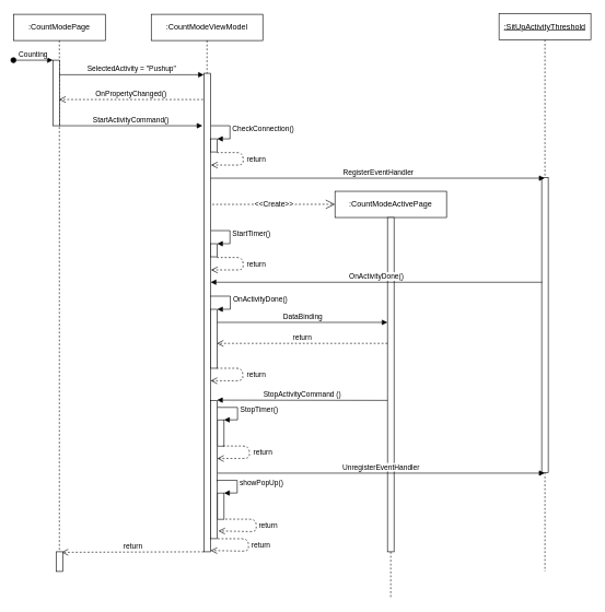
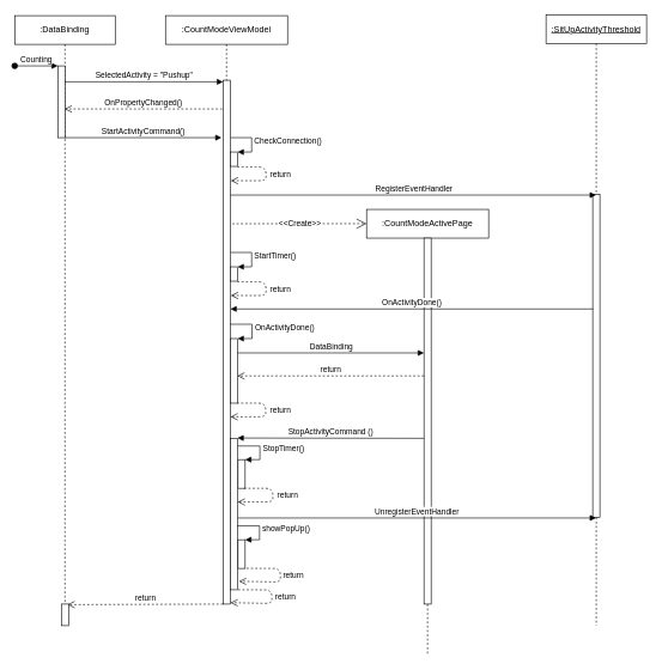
  <mxCell id="0" />
  <mxCell id="1" parent="0" />
  <mxCell id="2" value=":CountModeViewModel" style="shape=umlLifeline;perimeter=lifelinePerimeter;whiteSpace=wrap;html=1;container=1;collapsible=0;recursiveResize=0;outlineConnect=0;" parent="1" vertex="1"><mxGeometry x="230" y="21" width="170" height="820" as="geometry" /></mxCell>
  <mxCell id="3" value="" style="html=1;points=[];perimeter=orthogonalPerimeter;" parent="2" vertex="1"><mxGeometry x="80.5" y="90" width="10" height="730" as="geometry" /></mxCell>
  <mxCell id="4" value="" style="html=1;points=[];perimeter=orthogonalPerimeter;" vertex="1" parent="2"><mxGeometry x="90.5" y="350" width="10" height="20" as="geometry" /></mxCell>
  <mxCell id="5" value="StartTimer()" style="edgeStyle=orthogonalEdgeStyle;html=1;align=left;spacingLeft=2;endArrow=block;rounded=0;entryX=1;entryY=0;exitX=1.03;exitY=0.349;exitDx=0;exitDy=0;exitPerimeter=0;" edge="1" target="4" parent="2"><mxGeometry relative="1" as="geometry"><mxPoint x="91" y="330" as="sourcePoint" /><Array as="points"><mxPoint x="120" y="330" /><mxPoint x="120" y="350" /></Array></mxGeometry></mxCell>
  <mxCell id="6" value="return" style="html=1;verticalAlign=bottom;endArrow=open;dashed=1;endSize=8;" edge="1" parent="2"><mxGeometry x="0.093" y="-20" relative="1" as="geometry"><mxPoint x="100" y="371" as="sourcePoint" /><mxPoint x="91" y="390" as="targetPoint" /><Array as="points"><mxPoint x="140" y="371" /><mxPoint x="140" y="390" /></Array><mxPoint x="20" y="20" as="offset" /></mxGeometry></mxCell>
- <mxCell id="7" value=":CountModePage" style="shape=umlLifeline;perimeter=lifelinePerimeter;whiteSpace=wrap;html=1;container=1;collapsible=0;recursiveResize=0;outlineConnect=0;" parent="1" vertex="1"><mxGeometry x="20" y="21" width="140" height="830" as="geometry" /></mxCell>
+ <mxCell id="7" value=":DataBinding" style="shape=umlLifeline;perimeter=lifelinePerimeter;whiteSpace=wrap;html=1;container=1;collapsible=0;recursiveResize=0;outlineConnect=0;" parent="1" vertex="1"><mxGeometry x="20" y="21" width="140" height="830" as="geometry" /></mxCell>
  <mxCell id="8" value="" style="html=1;points=[];perimeter=orthogonalPerimeter;" parent="7" vertex="1"><mxGeometry x="60" y="70" width="10" height="100" as="geometry" /></mxCell>
  <mxCell id="9" value="Counting" style="html=1;verticalAlign=bottom;startArrow=oval;endArrow=block;startSize=8;" parent="7" target="8" edge="1"><mxGeometry relative="1" as="geometry"><mxPoint y="70" as="sourcePoint" /></mxGeometry></mxCell>
  <mxCell id="10" value="SelectedActivity = &quot;Pushup&quot;" style="html=1;verticalAlign=bottom;endArrow=block;entryX=-0.04;entryY=0.003;entryDx=0;entryDy=0;entryPerimeter=0;" parent="1" source="7" target="3" edge="1"><mxGeometry relative="1" as="geometry"><mxPoint x="240" y="101" as="sourcePoint" /></mxGeometry></mxCell>
  <mxCell id="11" value=":CountModeActivePage" style="shape=umlLifeline;perimeter=lifelinePerimeter;whiteSpace=wrap;html=1;container=1;collapsible=0;recursiveResize=0;outlineConnect=0;" parent="1" vertex="1"><mxGeometry x="510" y="291" width="170" height="620" as="geometry" /></mxCell>
  <mxCell id="12" value="" style="html=1;points=[];perimeter=orthogonalPerimeter;" vertex="1" parent="11"><mxGeometry x="80" y="40" width="10" height="510" as="geometry" /></mxCell>
  <mxCell id="13" value="&amp;lt;&amp;lt;Create&amp;gt;&amp;gt;" style="endArrow=open;endSize=12;dashed=1;html=1;entryX=0;entryY=0.032;entryDx=0;entryDy=0;entryPerimeter=0;" parent="1" target="11" edge="1"><mxGeometry width="160" relative="1" as="geometry"><mxPoint x="323" y="311" as="sourcePoint" /><mxPoint x="470" y="421" as="targetPoint" /></mxGeometry></mxCell>
  <mxCell id="14" value="OnPropertyChanged()" style="html=1;verticalAlign=bottom;endArrow=open;dashed=1;endSize=8;" edge="1" parent="1" target="7"><mxGeometry relative="1" as="geometry"><mxPoint x="309" y="151" as="sourcePoint" /><mxPoint x="100" y="131" as="targetPoint" /></mxGeometry></mxCell>
  <mxCell id="15" value="StartActivityCommand()" style="html=1;verticalAlign=bottom;endArrow=block;" edge="1" parent="1" source="7"><mxGeometry width="80" relative="1" as="geometry"><mxPoint x="100" y="161" as="sourcePoint" /><mxPoint x="308" y="191" as="targetPoint" /><Array as="points" /></mxGeometry></mxCell>
  <mxCell id="16" value="" style="html=1;points=[];perimeter=orthogonalPerimeter;" vertex="1" parent="1"><mxGeometry x="320.5" y="211" width="10" height="20" as="geometry" /></mxCell>
  <mxCell id="17" value="CheckConnection()" style="edgeStyle=orthogonalEdgeStyle;html=1;align=left;spacingLeft=2;endArrow=block;rounded=0;entryX=1;entryY=0;exitX=1.03;exitY=0.349;exitDx=0;exitDy=0;exitPerimeter=0;" edge="1" target="16" parent="1"><mxGeometry relative="1" as="geometry"><mxPoint x="321" y="191" as="sourcePoint" /><Array as="points"><mxPoint x="350" y="191" /><mxPoint x="350" y="211" /></Array></mxGeometry></mxCell>
  <mxCell id="18" value="return" style="html=1;verticalAlign=bottom;endArrow=open;dashed=1;endSize=8;" edge="1" parent="1"><mxGeometry x="0.093" y="-20" relative="1" as="geometry"><mxPoint x="330" y="232" as="sourcePoint" /><mxPoint x="321" y="251" as="targetPoint" /><Array as="points"><mxPoint x="370" y="232" /><mxPoint x="370" y="251" /></Array><mxPoint x="20" y="20" as="offset" /></mxGeometry></mxCell>
  <mxCell id="19" value="&lt;u&gt;:SitUpActivityThreshold&lt;/u&gt;" style="shape=umlLifeline;perimeter=lifelinePerimeter;whiteSpace=wrap;html=1;container=1;collapsible=0;recursiveResize=0;outlineConnect=0;" vertex="1" parent="1"><mxGeometry x="760" y="20" width="140" height="851" as="geometry" /></mxCell>
  <mxCell id="20" value="" style="html=1;points=[];perimeter=orthogonalPerimeter;" vertex="1" parent="19"><mxGeometry x="65" y="250" width="10" height="450" as="geometry" /></mxCell>
  <mxCell id="21" value="RegisterEventHandler" style="html=1;verticalAlign=bottom;endArrow=block;" edge="1" parent="1" target="19"><mxGeometry width="80" relative="1" as="geometry"><mxPoint x="320.5" y="271" as="sourcePoint" /><mxPoint x="820" y="271" as="targetPoint" /></mxGeometry></mxCell>
  <mxCell id="22" value="OnActivityDone()" style="html=1;verticalAlign=bottom;endArrow=block;exitX=0.067;exitY=0.355;exitDx=0;exitDy=0;exitPerimeter=0;" edge="1" parent="1" source="20" target="3"><mxGeometry width="80" relative="1" as="geometry"><mxPoint x="820" y="430" as="sourcePoint" /><mxPoint x="550" y="471" as="targetPoint" /></mxGeometry></mxCell>
  <mxCell id="23" value="" style="html=1;points=[];perimeter=orthogonalPerimeter;" vertex="1" parent="1"><mxGeometry x="320.5" y="471" width="10" height="90" as="geometry" /></mxCell>
  <mxCell id="24" value="OnActivityDone()" style="edgeStyle=orthogonalEdgeStyle;html=1;align=left;spacingLeft=2;endArrow=block;rounded=0;entryX=1;entryY=0;" edge="1" target="23" parent="1"><mxGeometry relative="1" as="geometry"><mxPoint x="320" y="451" as="sourcePoint" /><Array as="points"><mxPoint x="350.5" y="451" /></Array></mxGeometry></mxCell>
  <mxCell id="25" value="DataBinding" style="html=1;verticalAlign=bottom;endArrow=block;" edge="1" parent="1" target="12"><mxGeometry width="80" relative="1" as="geometry"><mxPoint x="330.5" y="491" as="sourcePoint" /><mxPoint x="410.5" y="491" as="targetPoint" /></mxGeometry></mxCell>
  <mxCell id="26" value="StopActivityCommand ()" style="html=1;verticalAlign=bottom;endArrow=block;entryX=0.983;entryY=-0.002;entryDx=0;entryDy=0;entryPerimeter=0;" edge="1" parent="1" target="32"><mxGeometry width="80" relative="1" as="geometry"><mxPoint x="590" y="610" as="sourcePoint" /><mxPoint x="340" y="610" as="targetPoint" /></mxGeometry></mxCell>
  <mxCell id="27" value="return" style="html=1;verticalAlign=bottom;endArrow=open;dashed=1;endSize=8;" edge="1" parent="1"><mxGeometry x="0.093" y="-20" relative="1" as="geometry"><mxPoint x="329.5" y="561" as="sourcePoint" /><mxPoint x="320.5" y="580" as="targetPoint" /><Array as="points"><mxPoint x="369.5" y="561" /><mxPoint x="369.5" y="580" /></Array><mxPoint x="20" y="20" as="offset" /></mxGeometry></mxCell>
  <mxCell id="28" value="return" style="html=1;verticalAlign=bottom;endArrow=open;dashed=1;endSize=8;" edge="1" parent="1"><mxGeometry relative="1" as="geometry"><mxPoint x="590" y="523" as="sourcePoint" /><mxPoint x="330" y="523" as="targetPoint" /></mxGeometry></mxCell>
  <mxCell id="29" value="" style="html=1;points=[];perimeter=orthogonalPerimeter;" vertex="1" parent="1"><mxGeometry x="331" y="639.67" width="10" height="40" as="geometry" /></mxCell>
  <mxCell id="30" value="StopTimer()" style="edgeStyle=orthogonalEdgeStyle;html=1;align=left;spacingLeft=2;endArrow=block;rounded=0;entryX=1;entryY=0;exitX=0.917;exitY=0.802;exitDx=0;exitDy=0;exitPerimeter=0;" edge="1" target="29" parent="1"><mxGeometry relative="1" as="geometry"><mxPoint x="330.5" y="620.673" as="sourcePoint" /><Array as="points"><mxPoint x="361.5" y="620.34" /><mxPoint x="361.5" y="640.34" /></Array></mxGeometry></mxCell>
  <mxCell id="31" value="return" style="html=1;verticalAlign=bottom;endArrow=open;dashed=1;endSize=8;" edge="1" parent="1"><mxGeometry x="0.093" y="-20" relative="1" as="geometry"><mxPoint x="339.5" y="679.67" as="sourcePoint" /><mxPoint x="330.5" y="698.67" as="targetPoint" /><Array as="points"><mxPoint x="379.5" y="679.67" /><mxPoint x="379.5" y="698.67" /></Array><mxPoint x="20" y="20" as="offset" /></mxGeometry></mxCell>
  <mxCell id="32" value="" style="html=1;points=[];perimeter=orthogonalPerimeter;" vertex="1" parent="1"><mxGeometry x="320.5" y="610" width="10" height="211" as="geometry" /></mxCell>
  <mxCell id="33" value="UnregisterEventHandler" style="html=1;verticalAlign=bottom;endArrow=block;" edge="1" parent="1" target="19"><mxGeometry width="80" relative="1" as="geometry"><mxPoint x="331" y="721" as="sourcePoint" /><mxPoint x="411" y="721" as="targetPoint" /></mxGeometry></mxCell>
  <mxCell id="34" value="" style="html=1;points=[];perimeter=orthogonalPerimeter;" vertex="1" parent="1"><mxGeometry x="331" y="751.33" width="10" height="40" as="geometry" /></mxCell>
  <mxCell id="35" value="showPopUp()" style="edgeStyle=orthogonalEdgeStyle;html=1;align=left;spacingLeft=2;endArrow=block;rounded=0;entryX=1;entryY=0;exitX=0.983;exitY=0.584;exitDx=0;exitDy=0;exitPerimeter=0;" edge="1" target="34" parent="1" source="32"><mxGeometry relative="1" as="geometry"><mxPoint x="336" y="731.33" as="sourcePoint" /><Array as="points"><mxPoint x="330" y="732" /><mxPoint x="361" y="732" /><mxPoint x="361" y="752" /></Array></mxGeometry></mxCell>
  <mxCell id="36" value="return" style="html=1;verticalAlign=bottom;endArrow=open;dashed=1;endSize=8;entryX=1.183;entryY=0.944;entryDx=0;entryDy=0;entryPerimeter=0;exitX=1.2;exitY=0.996;exitDx=0;exitDy=0;exitPerimeter=0;" edge="1" parent="1" source="34" target="32"><mxGeometry x="0.093" y="-20" relative="1" as="geometry"><mxPoint x="350" y="791.33" as="sourcePoint" /><mxPoint x="341" y="810.33" as="targetPoint" /><Array as="points"><mxPoint x="390" y="791.33" /><mxPoint x="390" y="810.33" /></Array><mxPoint x="20" y="20" as="offset" /></mxGeometry></mxCell>
  <mxCell id="37" value="return" style="html=1;verticalAlign=bottom;endArrow=open;dashed=1;endSize=8;entryX=1.183;entryY=0.944;entryDx=0;entryDy=0;entryPerimeter=0;exitX=1.2;exitY=0.996;exitDx=0;exitDy=0;exitPerimeter=0;" edge="1" parent="1"><mxGeometry x="0.093" y="-20" relative="1" as="geometry"><mxPoint x="331.17" y="821" as="sourcePoint" /><mxPoint x="320.5" y="839.014" as="targetPoint" /><Array as="points"><mxPoint x="378.17" y="821.16" /><mxPoint x="378.17" y="840.16" /></Array><mxPoint x="20" y="20" as="offset" /></mxGeometry></mxCell>
  <mxCell id="38" value="return" style="html=1;verticalAlign=bottom;endArrow=open;dashed=1;endSize=8;exitX=-0.05;exitY=1;exitDx=0;exitDy=0;exitPerimeter=0;entryX=0.834;entryY=0.026;entryDx=0;entryDy=0;entryPerimeter=0;" edge="1" parent="1" source="3" target="39"><mxGeometry relative="1" as="geometry"><mxPoint x="300" y="841" as="sourcePoint" /><mxPoint x="220" y="841" as="targetPoint" /></mxGeometry></mxCell>
  <mxCell id="39" value="" style="html=1;points=[];perimeter=orthogonalPerimeter;" vertex="1" parent="1"><mxGeometry x="85" y="841" width="10" height="30" as="geometry" /></mxCell>
